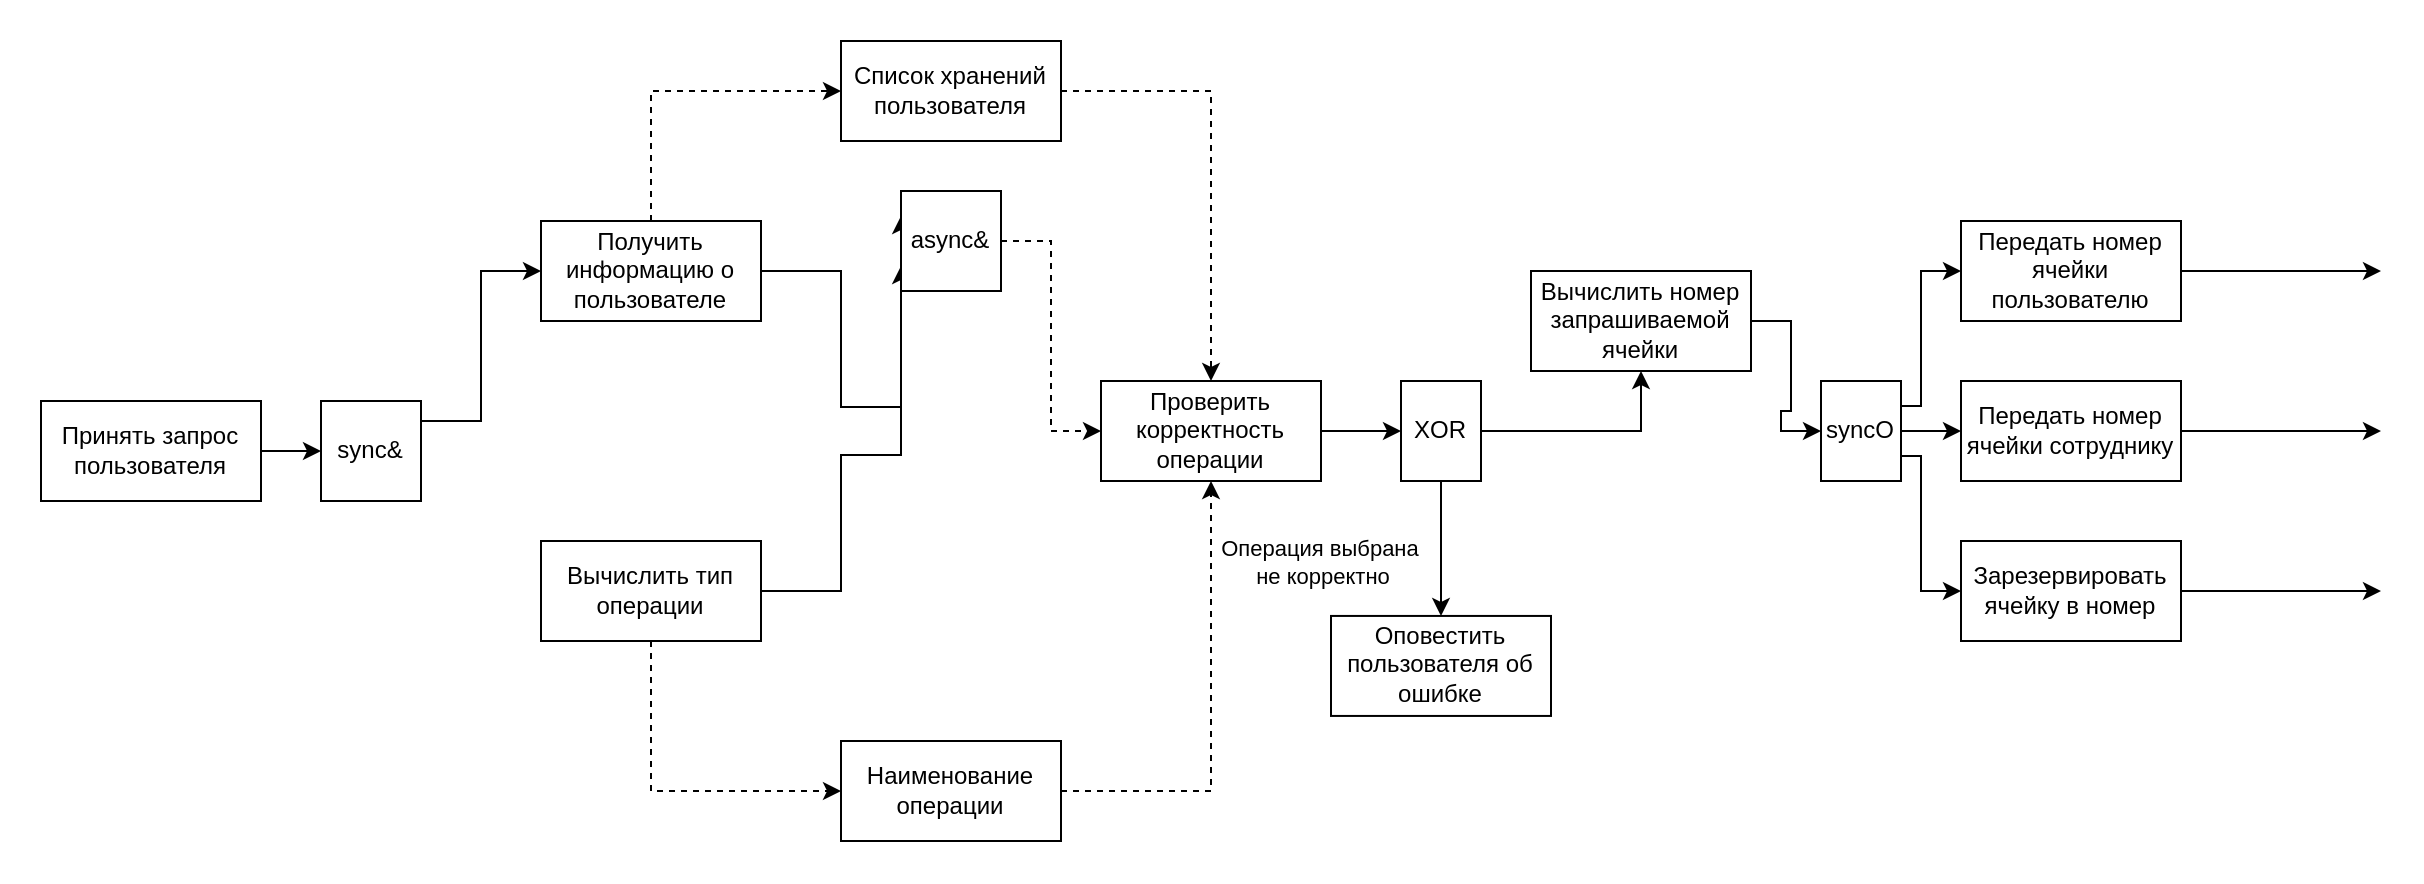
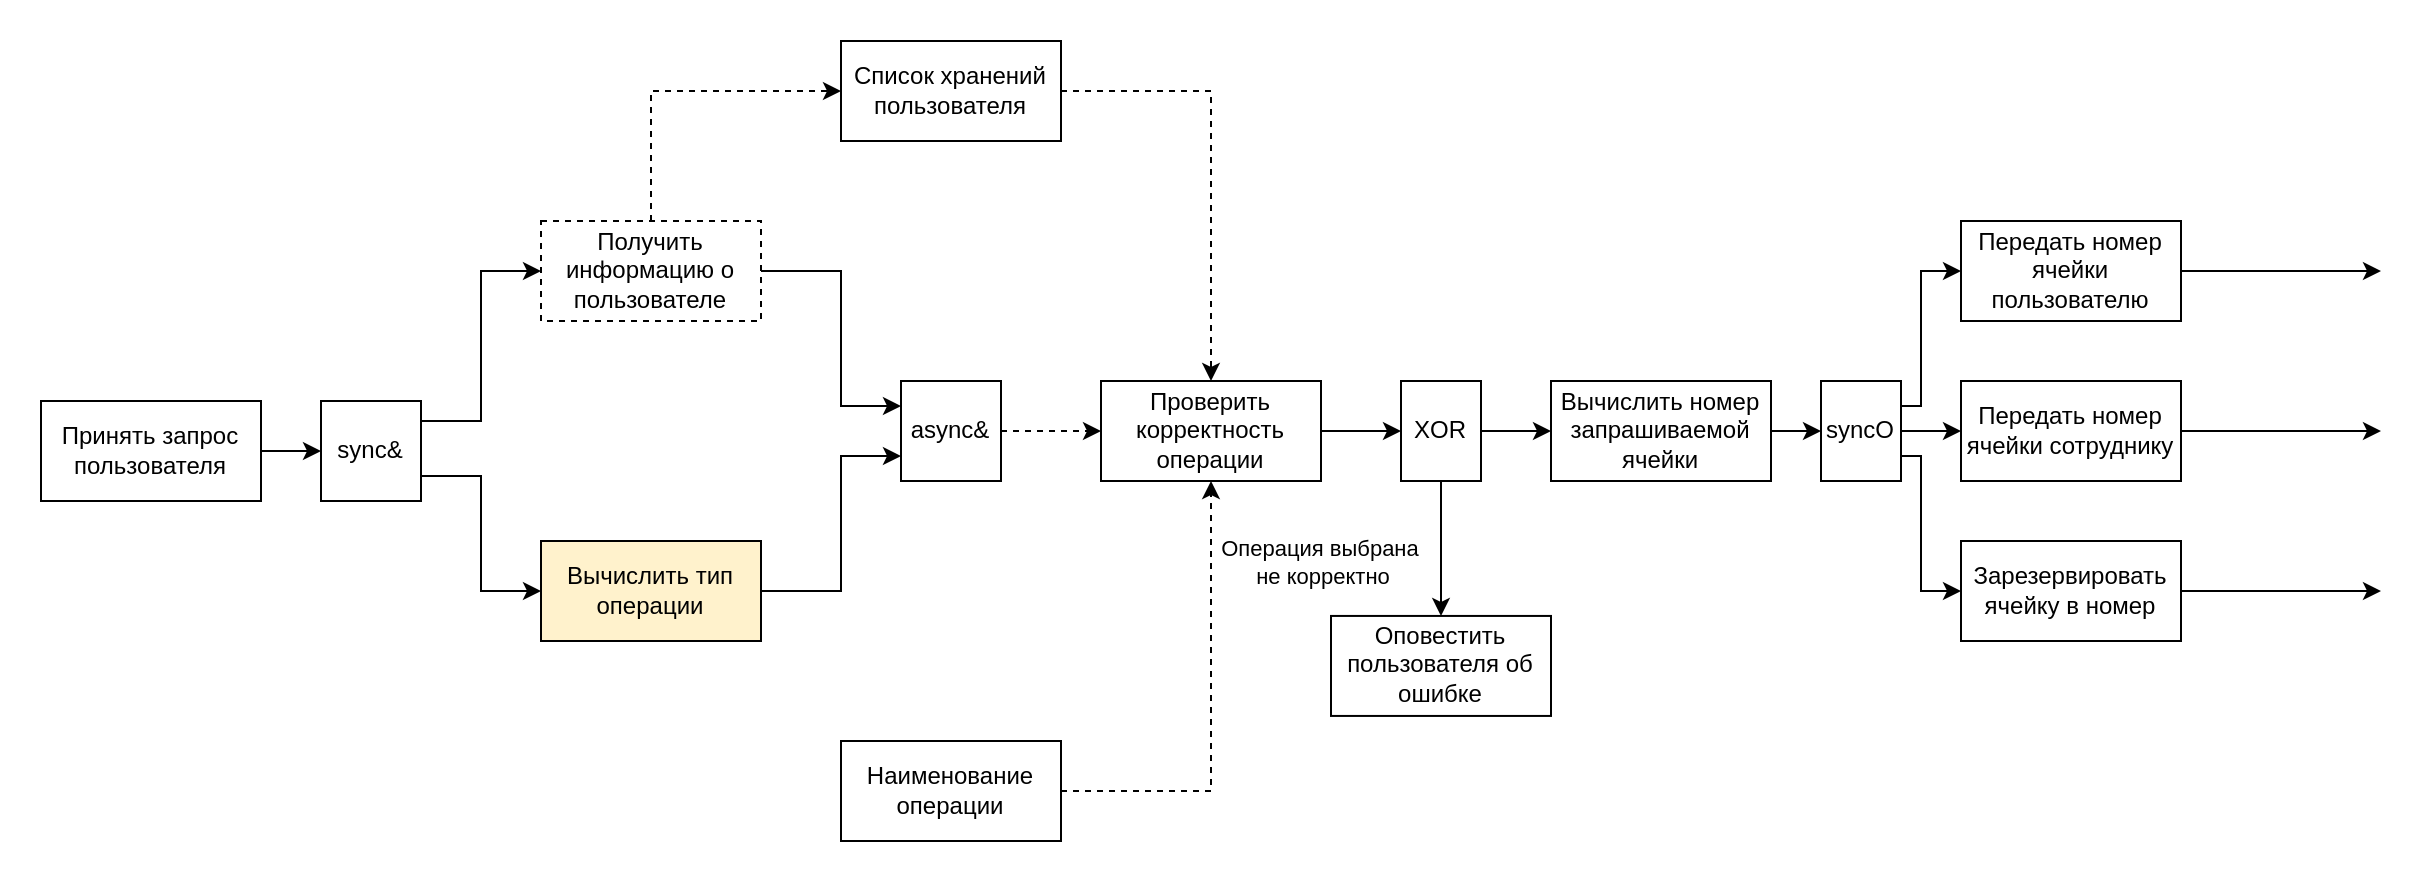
  <mxCell id="0" />
  <mxCell id="1" parent="0" />
  <mxCell id="2" style="edgeStyle=orthogonalEdgeStyle;rounded=0;orthogonalLoop=1;jettySize=auto;html=1;exitX=1;exitY=0.5;exitDx=0;exitDy=0;" edge="1" parent="1" source="3" target="12"><mxGeometry relative="1" as="geometry" /></mxCell>
  <mxCell id="3" value="Принять запрос пользователя" style="html=1;whiteSpace=wrap;" vertex="1" parent="1"><mxGeometry x="20" y="200" width="110" height="50" as="geometry" /></mxCell>
  <mxCell id="4" style="edgeStyle=orthogonalEdgeStyle;rounded=0;orthogonalLoop=1;jettySize=auto;html=1;entryX=0;entryY=0.25;entryDx=0;entryDy=0;" edge="1" parent="1" source="6" target="14"><mxGeometry relative="1" as="geometry"><Array as="points"><mxPoint x="420" y="135" /><mxPoint x="420" y="203" /><mxPoint x="450" y="203" /></Array></mxGeometry></mxCell>
  <mxCell id="5" style="edgeStyle=orthogonalEdgeStyle;rounded=0;orthogonalLoop=1;jettySize=auto;html=1;entryX=0;entryY=0.5;entryDx=0;entryDy=0;dashed=1;" edge="1" parent="1" source="6" target="35"><mxGeometry relative="1" as="geometry"><Array as="points"><mxPoint x="325" y="45" /></Array></mxGeometry></mxCell>
- <mxCell id="6" value="Получить информацию о пользователе" style="html=1;whiteSpace=wrap;" vertex="1" parent="1"><mxGeometry x="270" y="110" width="110" height="50" as="geometry" /></mxCell>
+ <mxCell id="6" value="Получить информацию о пользователе" style="html=1;whiteSpace=wrap;dashed=1;" vertex="1" parent="1"><mxGeometry x="270" y="110" width="110" height="50" as="geometry" /></mxCell>
  <mxCell id="7" style="edgeStyle=orthogonalEdgeStyle;rounded=0;orthogonalLoop=1;jettySize=auto;html=1;entryX=0;entryY=0.75;entryDx=0;entryDy=0;" edge="1" parent="1" source="9" target="14"><mxGeometry relative="1" as="geometry"><Array as="points"><mxPoint x="420" y="295" /><mxPoint x="420" y="227" /></Array></mxGeometry></mxCell>
- <mxCell id="8" style="edgeStyle=orthogonalEdgeStyle;rounded=0;orthogonalLoop=1;jettySize=auto;html=1;exitX=0.5;exitY=1;exitDx=0;exitDy=0;entryX=0;entryY=0.5;entryDx=0;entryDy=0;dashed=1;" edge="1" parent="1" source="9" target="37"><mxGeometry relative="1" as="geometry" /></mxCell>
- <mxCell id="9" value="Вычислить тип операции" style="html=1;whiteSpace=wrap;" vertex="1" parent="1"><mxGeometry x="270" y="270" width="110" height="50" as="geometry" /></mxCell>
+ <mxCell id="9" value="Вычислить тип операции" style="html=1;whiteSpace=wrap;fillColor=#fff2cc;" vertex="1" parent="1"><mxGeometry x="270" y="270" width="110" height="50" as="geometry" /></mxCell>
  <mxCell id="10" style="edgeStyle=orthogonalEdgeStyle;rounded=0;orthogonalLoop=1;jettySize=auto;html=1;entryX=0;entryY=0.5;entryDx=0;entryDy=0;" edge="1" parent="1" source="12" target="6"><mxGeometry relative="1" as="geometry"><Array as="points"><mxPoint x="240" y="210" /><mxPoint x="240" y="135" /></Array></mxGeometry></mxCell>
+ <mxCell id="11" style="edgeStyle=orthogonalEdgeStyle;rounded=0;orthogonalLoop=1;jettySize=auto;html=1;exitX=1;exitY=0.75;exitDx=0;exitDy=0;entryX=0;entryY=0.5;entryDx=0;entryDy=0;" edge="1" parent="1" source="12" target="9"><mxGeometry relative="1" as="geometry" /></mxCell>
  <mxCell id="12" value="sync&amp;amp;" style="html=1;whiteSpace=wrap;" vertex="1" parent="1"><mxGeometry x="160" y="200" width="50" height="50" as="geometry" /></mxCell>
  <mxCell id="13" style="edgeStyle=orthogonalEdgeStyle;rounded=0;orthogonalLoop=1;jettySize=auto;html=1;entryX=0;entryY=0.5;entryDx=0;entryDy=0;dashed=1;" edge="1" parent="1" source="14" target="16"><mxGeometry relative="1" as="geometry" /></mxCell>
- <mxCell id="14" value="async&amp;amp;" style="html=1;whiteSpace=wrap;" vertex="1" parent="1"><mxGeometry x="450" y="95" width="50" height="50" as="geometry" /></mxCell>
+ <mxCell id="14" value="async&amp;amp;" style="html=1;whiteSpace=wrap;" vertex="1" parent="1"><mxGeometry x="450" y="190" width="50" height="50" as="geometry" /></mxCell>
  <mxCell id="15" style="edgeStyle=orthogonalEdgeStyle;rounded=0;orthogonalLoop=1;jettySize=auto;html=1;" edge="1" parent="1" source="16" target="20"><mxGeometry relative="1" as="geometry" /></mxCell>
  <mxCell id="16" value="Проверить корректность операции" style="html=1;whiteSpace=wrap;" vertex="1" parent="1"><mxGeometry x="550" y="190" width="110" height="50" as="geometry" /></mxCell>
  <mxCell id="17" style="edgeStyle=orthogonalEdgeStyle;rounded=0;orthogonalLoop=1;jettySize=auto;html=1;entryX=0.5;entryY=0;entryDx=0;entryDy=0;exitX=0.5;exitY=1;exitDx=0;exitDy=0;" edge="1" parent="1" source="20" target="21"><mxGeometry relative="1" as="geometry"><Array as="points"><mxPoint x="720" y="290" /><mxPoint x="720" y="290" /></Array></mxGeometry></mxCell>
  <mxCell id="18" value="Операция выбрана&amp;nbsp;&lt;div&gt;не корректно&lt;/div&gt;" style="edgeLabel;html=1;align=center;verticalAlign=middle;resizable=0;points=[];" vertex="1" connectable="0" parent="17"><mxGeometry x="0.35" y="-1" relative="1" as="geometry"><mxPoint x="-59" y="-6" as="offset" /></mxGeometry></mxCell>
  <mxCell id="19" style="edgeStyle=orthogonalEdgeStyle;rounded=0;orthogonalLoop=1;jettySize=auto;html=1;" edge="1" parent="1" source="20" target="25"><mxGeometry relative="1" as="geometry" /></mxCell>
  <mxCell id="20" value="XOR" style="html=1;whiteSpace=wrap;" vertex="1" parent="1"><mxGeometry x="700" y="190" width="40" height="50" as="geometry" /></mxCell>
  <mxCell id="21" value="Оповестить пользователя об ошибке" style="html=1;whiteSpace=wrap;" vertex="1" parent="1"><mxGeometry x="665" y="307.47" width="110" height="50" as="geometry" /></mxCell>
  <mxCell id="22" style="edgeStyle=orthogonalEdgeStyle;rounded=0;orthogonalLoop=1;jettySize=auto;html=1;" edge="1" parent="1" source="23"><mxGeometry relative="1" as="geometry"><mxPoint x="1190" y="135" as="targetPoint" /></mxGeometry></mxCell>
  <mxCell id="23" value="Передать номер ячейки пользователю" style="html=1;whiteSpace=wrap;" vertex="1" parent="1"><mxGeometry x="980" y="110" width="110" height="50" as="geometry" /></mxCell>
  <mxCell id="24" style="edgeStyle=orthogonalEdgeStyle;rounded=0;orthogonalLoop=1;jettySize=auto;html=1;entryX=0;entryY=0.5;entryDx=0;entryDy=0;" edge="1" parent="1" source="25" target="33"><mxGeometry relative="1" as="geometry" /></mxCell>
- <mxCell id="25" value="Вычислить номер запрашиваемой ячейки" style="html=1;whiteSpace=wrap;" vertex="1" parent="1"><mxGeometry x="765" y="135" width="110" height="50" as="geometry" /></mxCell>
+ <mxCell id="25" value="Вычислить номер запрашиваемой ячейки" style="html=1;whiteSpace=wrap;" vertex="1" parent="1"><mxGeometry x="775" y="190" width="110" height="50" as="geometry" /></mxCell>
  <mxCell id="26" style="edgeStyle=orthogonalEdgeStyle;rounded=0;orthogonalLoop=1;jettySize=auto;html=1;" edge="1" parent="1" source="27"><mxGeometry relative="1" as="geometry"><mxPoint x="1190" y="215" as="targetPoint" /></mxGeometry></mxCell>
  <mxCell id="27" value="Передать номер ячейки сотруднику" style="html=1;whiteSpace=wrap;" vertex="1" parent="1"><mxGeometry x="980" y="190" width="110" height="50" as="geometry" /></mxCell>
  <mxCell id="28" style="edgeStyle=orthogonalEdgeStyle;rounded=0;orthogonalLoop=1;jettySize=auto;html=1;" edge="1" parent="1" source="29"><mxGeometry relative="1" as="geometry"><mxPoint x="1190" y="295" as="targetPoint" /></mxGeometry></mxCell>
  <mxCell id="29" value="Зарезервировать ячейку в номер" style="html=1;whiteSpace=wrap;" vertex="1" parent="1"><mxGeometry x="980" y="270" width="110" height="50" as="geometry" /></mxCell>
  <mxCell id="30" style="edgeStyle=orthogonalEdgeStyle;rounded=0;orthogonalLoop=1;jettySize=auto;html=1;entryX=0;entryY=0.5;entryDx=0;entryDy=0;exitX=1;exitY=0.25;exitDx=0;exitDy=0;" edge="1" parent="1" source="33" target="23"><mxGeometry relative="1" as="geometry"><Array as="points"><mxPoint x="960" y="203" /><mxPoint x="960" y="135" /></Array></mxGeometry></mxCell>
  <mxCell id="31" style="edgeStyle=orthogonalEdgeStyle;rounded=0;orthogonalLoop=1;jettySize=auto;html=1;entryX=0;entryY=0.5;entryDx=0;entryDy=0;" edge="1" parent="1" source="33" target="27"><mxGeometry relative="1" as="geometry" /></mxCell>
  <mxCell id="32" style="edgeStyle=orthogonalEdgeStyle;rounded=0;orthogonalLoop=1;jettySize=auto;html=1;exitX=1;exitY=0.75;exitDx=0;exitDy=0;entryX=0;entryY=0.5;entryDx=0;entryDy=0;" edge="1" parent="1" source="33" target="29"><mxGeometry relative="1" as="geometry"><Array as="points"><mxPoint x="960" y="228" /><mxPoint x="960" y="295" /></Array></mxGeometry></mxCell>
  <mxCell id="33" value="syncO" style="html=1;whiteSpace=wrap;" vertex="1" parent="1"><mxGeometry x="910" y="190" width="40" height="50" as="geometry" /></mxCell>
  <mxCell id="34" style="edgeStyle=orthogonalEdgeStyle;rounded=0;orthogonalLoop=1;jettySize=auto;html=1;entryX=0.5;entryY=0;entryDx=0;entryDy=0;dashed=1;" edge="1" parent="1" source="35" target="16"><mxGeometry relative="1" as="geometry" /></mxCell>
  <mxCell id="35" value="Список хранений пользователя" style="html=1;whiteSpace=wrap;" vertex="1" parent="1"><mxGeometry x="420" y="20" width="110" height="50" as="geometry" /></mxCell>
  <mxCell id="36" style="edgeStyle=orthogonalEdgeStyle;rounded=0;orthogonalLoop=1;jettySize=auto;html=1;entryX=0.5;entryY=1;entryDx=0;entryDy=0;dashed=1;" edge="1" parent="1" source="37" target="16"><mxGeometry relative="1" as="geometry" /></mxCell>
  <mxCell id="37" value="Наименование операции" style="html=1;whiteSpace=wrap;" vertex="1" parent="1"><mxGeometry x="420" y="370" width="110" height="50" as="geometry" /></mxCell>
